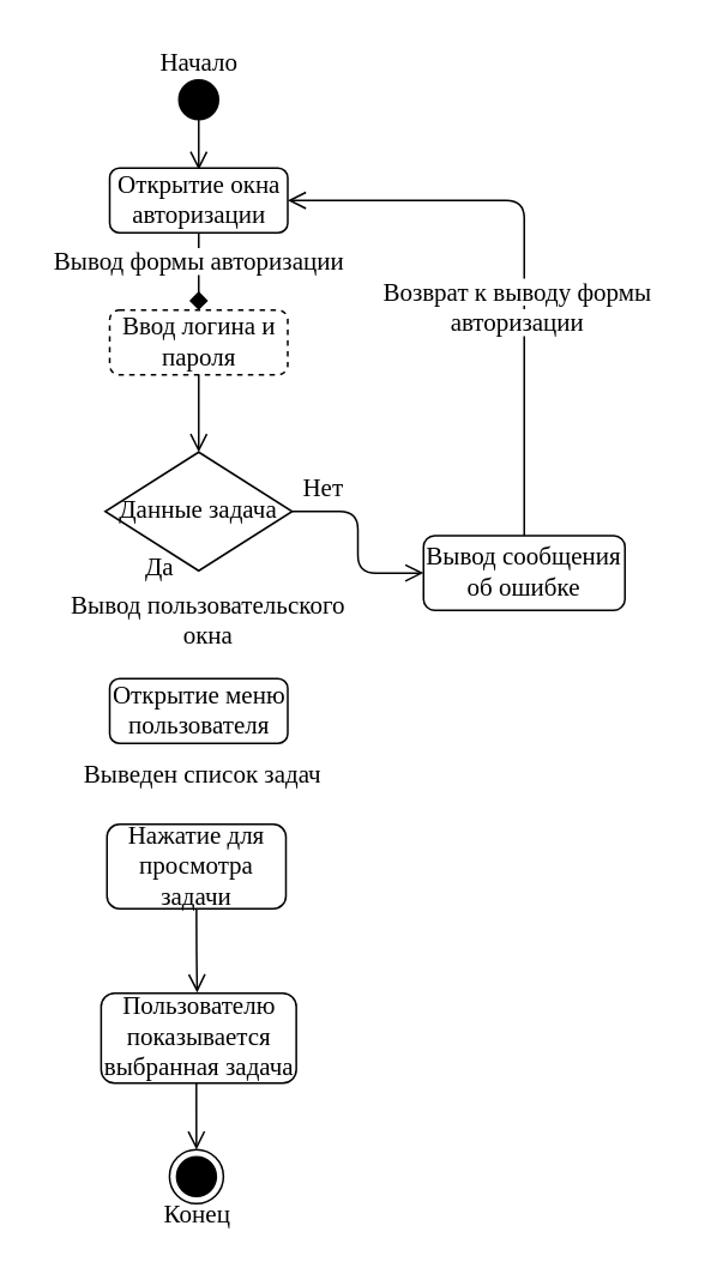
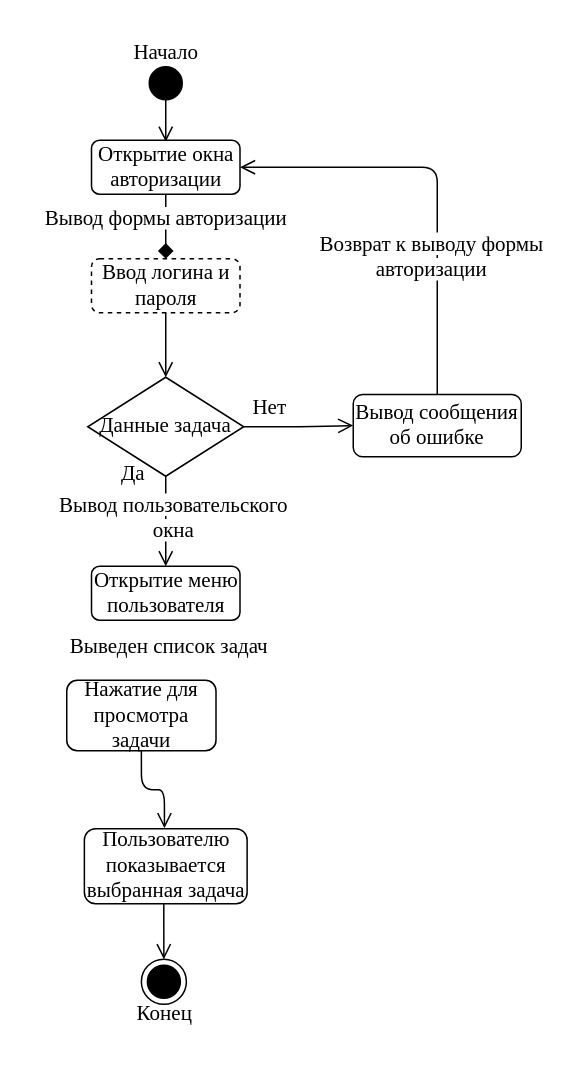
  <mxCell id="0" />
  <mxCell id="1" parent="0" />
  <mxCell id="2" value="" style="ellipse;html=1;shape=startState;fillColor=#000000;strokeColor=#000000;" parent="1" vertex="1"><mxGeometry x="95" y="40" width="30" height="30" as="geometry" /></mxCell>
  <mxCell id="3" value="" style="edgeStyle=orthogonalEdgeStyle;html=1;verticalAlign=bottom;endArrow=open;endSize=8;strokeColor=#000000;" parent="1" edge="1"><mxGeometry relative="1" as="geometry"><mxPoint x="110" y="94" as="targetPoint" /><mxPoint x="110" y="66" as="sourcePoint" /></mxGeometry></mxCell>
  <mxCell id="4" value="" style="ellipse;html=1;shape=endState;fillColor=#000000;strokeColor=#000000;" parent="1" vertex="1"><mxGeometry x="93.75" y="639" width="30" height="30" as="geometry" /></mxCell>
  <mxCell id="5" value="Открытие окна авторизации" style="rounded=1;whiteSpace=wrap;html=1;strokeColor=#000000;fillColor=#FFFFFF;fontColor=#000000;fontFamily=Times New Roman;fontSize=14;" parent="1" vertex="1"><mxGeometry x="60.5" y="93" width="99" height="36" as="geometry" /></mxCell>
  <mxCell id="6" value="Ввод логина и пароля" style="rounded=1;whiteSpace=wrap;html=1;strokeColor=#000000;fillColor=#FFFFFF;fontColor=#000000;fontFamily=Times New Roman;fontSize=14;dashed=1;" parent="1" vertex="1"><mxGeometry x="60.5" y="172" width="99" height="36" as="geometry" /></mxCell>
  <mxCell id="7" value="Открытие меню пользователя" style="rounded=1;whiteSpace=wrap;html=1;strokeColor=#000000;fillColor=#FFFFFF;fontColor=#000000;fontFamily=Times New Roman;fontSize=14;" parent="1" vertex="1"><mxGeometry x="60.5" y="377" width="99" height="36" as="geometry" /></mxCell>
  <mxCell id="8" value="Данные задача" style="rhombus;whiteSpace=wrap;html=1;strokeColor=#000000;fontFamily=Times New Roman;fontColor=#000000;fillColor=#FFFFFF;fontSize=14;" parent="1" vertex="1"><mxGeometry x="58" y="251" width="104" height="66" as="geometry" /></mxCell>
- <mxCell id="9" value="Нажатие для просмотра задачи" style="rounded=1;whiteSpace=wrap;html=1;strokeColor=#000000;fillColor=#FFFFFF;fontColor=#000000;fontFamily=Times New Roman;fontSize=14;" parent="1" vertex="1"><mxGeometry x="59" y="458" width="99.5" height="47" as="geometry" /></mxCell>
+ <mxCell id="9" value="Нажатие для просмотра задачи" style="rounded=1;whiteSpace=wrap;html=1;strokeColor=#000000;fillColor=#FFFFFF;fontColor=#000000;fontFamily=Times New Roman;fontSize=14;" parent="1" vertex="1"><mxGeometry x="44" y="453" width="99.5" height="47" as="geometry" /></mxCell>
  <mxCell id="10" value="Пользователю показывается выбранная задача" style="rounded=1;whiteSpace=wrap;html=1;strokeColor=#000000;fillColor=#FFFFFF;fontColor=#000000;fontFamily=Times New Roman;fontSize=14;" parent="1" vertex="1"><mxGeometry x="55.75" y="552" width="108.5" height="50" as="geometry" /></mxCell>
- <mxCell id="11" value="Вывод сообщения об ошибке" style="rounded=1;whiteSpace=wrap;html=1;strokeColor=#000000;fillColor=#FFFFFF;fontColor=#000000;fontFamily=Times New Roman;fontSize=14;" parent="1" vertex="1"><mxGeometry x="235" y="297.5" width="112" height="41.5" as="geometry" /></mxCell>
+ <mxCell id="11" value="Вывод сообщения об ошибке" style="rounded=1;whiteSpace=wrap;html=1;strokeColor=#000000;fillColor=#FFFFFF;fontColor=#000000;fontFamily=Times New Roman;fontSize=14;" parent="1" vertex="1"><mxGeometry x="235" y="262.5" width="112" height="41.5" as="geometry" /></mxCell>
  <mxCell id="12" value="" style="edgeStyle=orthogonalEdgeStyle;html=1;verticalAlign=bottom;endArrow=diamond;endSize=8;strokeColor=#000000;exitX=0.5;exitY=1;exitDx=0;exitDy=0;entryX=0.5;entryY=0;entryDx=0;entryDy=0;" parent="1" source="5" target="6" edge="1"><mxGeometry relative="1" as="geometry"><mxPoint x="158.5" y="141" as="targetPoint" /><mxPoint x="158.5" y="113" as="sourcePoint" /></mxGeometry></mxCell>
  <mxCell id="13" value="" style="edgeStyle=orthogonalEdgeStyle;html=1;verticalAlign=bottom;endArrow=open;endSize=8;strokeColor=#000000;exitX=0.5;exitY=1;exitDx=0;exitDy=0;entryX=0.5;entryY=0;entryDx=0;entryDy=0;" parent="1" source="6" target="8" edge="1"><mxGeometry relative="1" as="geometry"><mxPoint x="136" y="227" as="targetPoint" /><mxPoint x="136" y="199" as="sourcePoint" /></mxGeometry></mxCell>
+ <mxCell id="14" value="" style="edgeStyle=orthogonalEdgeStyle;html=1;verticalAlign=bottom;endArrow=open;endSize=8;strokeColor=#000000;exitX=0.5;exitY=1;exitDx=0;exitDy=0;entryX=0.5;entryY=0;entryDx=0;entryDy=0;" parent="1" source="8" target="7" edge="1"><mxGeometry relative="1" as="geometry"><mxPoint x="117" y="302" as="targetPoint" /><mxPoint x="117" y="279" as="sourcePoint" /></mxGeometry></mxCell>
  <mxCell id="15" value="" style="edgeStyle=orthogonalEdgeStyle;html=1;verticalAlign=bottom;endArrow=open;endSize=8;strokeColor=#000000;exitX=0.5;exitY=1;exitDx=0;exitDy=0;entryX=0.492;entryY=-0.008;entryDx=0;entryDy=0;entryPerimeter=0;" parent="1" source="9" target="10" edge="1"><mxGeometry relative="1" as="geometry"><mxPoint x="125" y="425" as="targetPoint" /><mxPoint x="125" y="402" as="sourcePoint" /></mxGeometry></mxCell>
  <mxCell id="16" value="" style="edgeStyle=orthogonalEdgeStyle;html=1;verticalAlign=bottom;endArrow=open;endSize=8;strokeColor=#000000;entryX=0.5;entryY=0;entryDx=0;entryDy=0;exitX=0.488;exitY=0.991;exitDx=0;exitDy=0;exitPerimeter=0;" parent="1" edge="1" target="4" source="10"><mxGeometry relative="1" as="geometry"><mxPoint x="109.25" y="498.33" as="targetPoint" /><mxPoint x="120" y="588" as="sourcePoint" /><Array as="points"><mxPoint x="109" y="626" /><mxPoint x="109" y="626" /></Array></mxGeometry></mxCell>
  <mxCell id="17" value="" style="edgeStyle=orthogonalEdgeStyle;html=1;verticalAlign=bottom;endArrow=open;endSize=8;strokeColor=#000000;exitX=1;exitY=0.5;exitDx=0;exitDy=0;entryX=0;entryY=0.5;entryDx=0;entryDy=0;" parent="1" source="8" target="11" edge="1"><mxGeometry relative="1" as="geometry"><mxPoint x="198" y="239" as="targetPoint" /><mxPoint x="198" y="216" as="sourcePoint" /></mxGeometry></mxCell>
  <mxCell id="18" value="" style="edgeStyle=orthogonalEdgeStyle;html=1;verticalAlign=bottom;endArrow=open;endSize=8;strokeColor=#000000;exitX=0.5;exitY=0;exitDx=0;exitDy=0;entryX=1;entryY=0.5;entryDx=0;entryDy=0;" parent="1" source="11" target="5" edge="1"><mxGeometry relative="1" as="geometry"><mxPoint x="265" y="186" as="targetPoint" /><mxPoint x="192" y="186" as="sourcePoint" /></mxGeometry></mxCell>
  <mxCell id="19" value="Нет" style="text;html=1;align=center;verticalAlign=middle;resizable=0;points=[];autosize=1;strokeColor=none;fillColor=none;fontFamily=Times New Roman;fontColor=#000000;fontSize=14;" parent="1" vertex="1"><mxGeometry x="158.5" y="257" width="40" height="29" as="geometry" /></mxCell>
  <mxCell id="20" value="Да" style="text;html=1;align=center;verticalAlign=middle;resizable=0;points=[];autosize=1;strokeColor=none;fillColor=none;fontFamily=Times New Roman;fontColor=#000000;fontSize=14;" parent="1" vertex="1"><mxGeometry x="71" y="301" width="34" height="29" as="geometry" /></mxCell>
  <mxCell id="21" value="&lt;font style=&quot;background-color: rgb(255, 255, 255); font-size: 14px;&quot; color=&quot;#000000&quot;&gt;Вывод формы авторизации&lt;/font&gt;" style="text;html=1;align=center;verticalAlign=middle;resizable=0;points=[];autosize=1;strokeColor=none;fillColor=none;fontFamily=Times New Roman;fontSize=14;" vertex="1" parent="1"><mxGeometry x="20.5" y="131" width="179" height="29" as="geometry" /></mxCell>
  <mxCell id="22" value="&lt;font style=&quot;background-color: rgb(255, 255, 255); font-size: 14px;&quot; color=&quot;#000000&quot;&gt;Возврат к выводу формы &lt;br&gt;авторизации&lt;/font&gt;" style="text;html=1;align=center;verticalAlign=middle;resizable=0;points=[];autosize=1;strokeColor=none;fillColor=none;fontFamily=Times New Roman;fontSize=14;" vertex="1" parent="1"><mxGeometry x="203" y="148" width="167" height="46" as="geometry" /></mxCell>
  <mxCell id="23" value="&lt;font style=&quot;background-color: rgb(255, 255, 255); font-size: 14px;&quot; color=&quot;#000000&quot;&gt;Вывод пользовательского&lt;br&gt;окна&lt;br&gt;&lt;/font&gt;" style="text;html=1;align=center;verticalAlign=middle;resizable=0;points=[];autosize=1;strokeColor=none;fillColor=none;fontFamily=Times New Roman;fontSize=14;" vertex="1" parent="1"><mxGeometry x="29.5" y="322" width="170" height="46" as="geometry" /></mxCell>
  <mxCell id="24" value="&lt;font style=&quot;background-color: rgb(255, 255, 255); font-size: 14px;&quot; color=&quot;#000000&quot;&gt;Выведен список задач&lt;br&gt;&lt;/font&gt;" style="text;html=1;align=center;verticalAlign=middle;resizable=0;points=[];autosize=1;strokeColor=none;fillColor=none;fontFamily=Times New Roman;fontSize=14;" vertex="1" parent="1"><mxGeometry x="37" y="416" width="150" height="29" as="geometry" /></mxCell>
  <mxCell id="25" value="Начало" style="text;html=1;align=center;verticalAlign=middle;resizable=0;points=[];autosize=1;strokeColor=none;fillColor=none;fontSize=14;fontFamily=Times New Roman;fontColor=#000000;" vertex="1" parent="1"><mxGeometry x="79.5" y="20" width="61" height="29" as="geometry" /></mxCell>
  <mxCell id="26" value="Конец" style="text;html=1;align=center;verticalAlign=middle;resizable=0;points=[];autosize=1;strokeColor=none;fillColor=none;fontSize=14;fontFamily=Times New Roman;fontColor=#000000;" vertex="1" parent="1"><mxGeometry x="81.25" y="661" width="55" height="29" as="geometry" /></mxCell>
